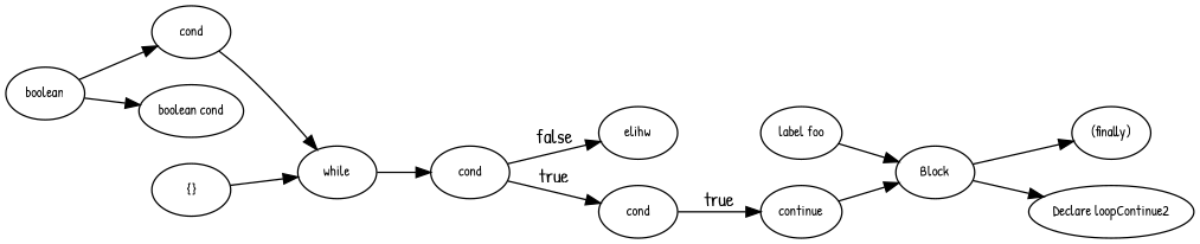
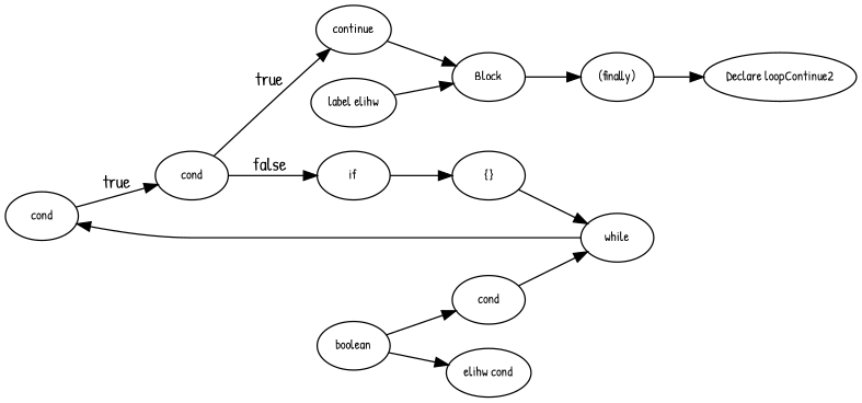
  digraph {
    fontname="Patrick Hand"
    rankdir=LR
    node [fontname="Patrick Hand" fontsize=10]
    edge [fontname="Patrick Hand"]
    n1 [label=cond]
-   n2 [label=elihw]
    n3 [label=cond]
    n4 [label=continue]
-   n6 [label="label foo"]
+   n5 [label=if]
+   n6 [label="label elihw"]
    n7 [label=Block]
    n8 [label=while]
    n9 [label="(finally)"]
    n10 [label="Declare loopContinue2"]
    n11 [label=cond]
    n12 [label="{}"]
    n13 [label=boolean]
-   n14 [label="boolean cond"]
-   n1 -> n2 [label=false]
+   n14 [label="elihw cond"]
    n1 -> n3 [label=true]
    n3 -> n4 [label=true]
+   n3 -> n5 [label=false]
    n4 -> n7
+   n5 -> n12
    n6 -> n7
    n7 -> n9
    n8 -> n1
-   n7 -> n10
+   n9 -> n10
    n11 -> n8
    n12 -> n8
    n13 -> n11
    n13 -> n14
  }
